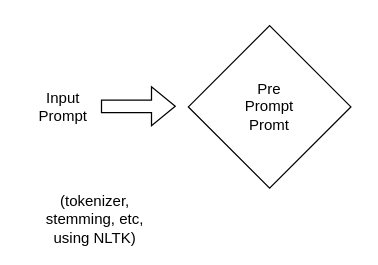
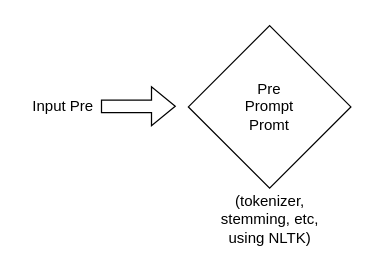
  <mxCell id="0" />
  <mxCell id="1" parent="0" />
  <mxCell id="2" value="" style="shape=flexArrow;endArrow=classic;html=1;rounded=0;" edge="1" parent="1"><mxGeometry width="50" height="50" relative="1" as="geometry"><mxPoint x="80" y="84.5" as="sourcePoint" /><mxPoint x="140" y="84.5" as="targetPoint" /></mxGeometry></mxCell>
- <mxCell id="3" value="Input Prompt" style="text;html=1;align=center;verticalAlign=middle;whiteSpace=wrap;rounded=0;" vertex="1" parent="1"><mxGeometry x="20" y="70" width="60" height="30" as="geometry" /></mxCell>
+ <mxCell id="3" value="Input Pre" style="text;html=1;align=center;verticalAlign=middle;whiteSpace=wrap;rounded=0;" vertex="1" parent="1"><mxGeometry x="20" y="70" width="60" height="30" as="geometry" /></mxCell>
  <mxCell id="4" value="" style="rhombus;whiteSpace=wrap;html=1;" vertex="1" parent="1"><mxGeometry x="150" y="20" width="130" height="130" as="geometry" /></mxCell>
  <mxCell id="5" value="Pre Prompt Promt" style="text;html=1;align=center;verticalAlign=middle;whiteSpace=wrap;rounded=0;" vertex="1" parent="1"><mxGeometry x="185" y="70" width="60" height="30" as="geometry" /></mxCell>
- <mxCell id="6" value="(tokenizer, stemming, etc, using NLTK)" style="text;html=1;align=center;verticalAlign=middle;whiteSpace=wrap;rounded=0;" vertex="1" parent="1"><mxGeometry x="22.5" y="160" width="105" height="30" as="geometry" /></mxCell>
+ <mxCell id="6" value="(tokenizer, stemming, etc, using NLTK)" style="text;html=1;align=center;verticalAlign=middle;whiteSpace=wrap;rounded=0;" vertex="1" parent="1"><mxGeometry x="162.5" y="160" width="105" height="30" as="geometry" /></mxCell>
